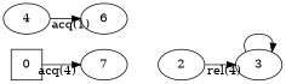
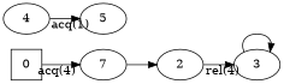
  digraph {
    rankdir=LR
    0 [shape=square]
    n2 [label=7]
    2
    3
    4
-   5 [label=6]
+   5
    0 -> n2 [xlabel="acq(4)"]
+   n2 -> 2
    2 -> 3 [xlabel="rel(4)"]
    3 -> 3
    4 -> 5 [xlabel="acq(1)"]
  }
